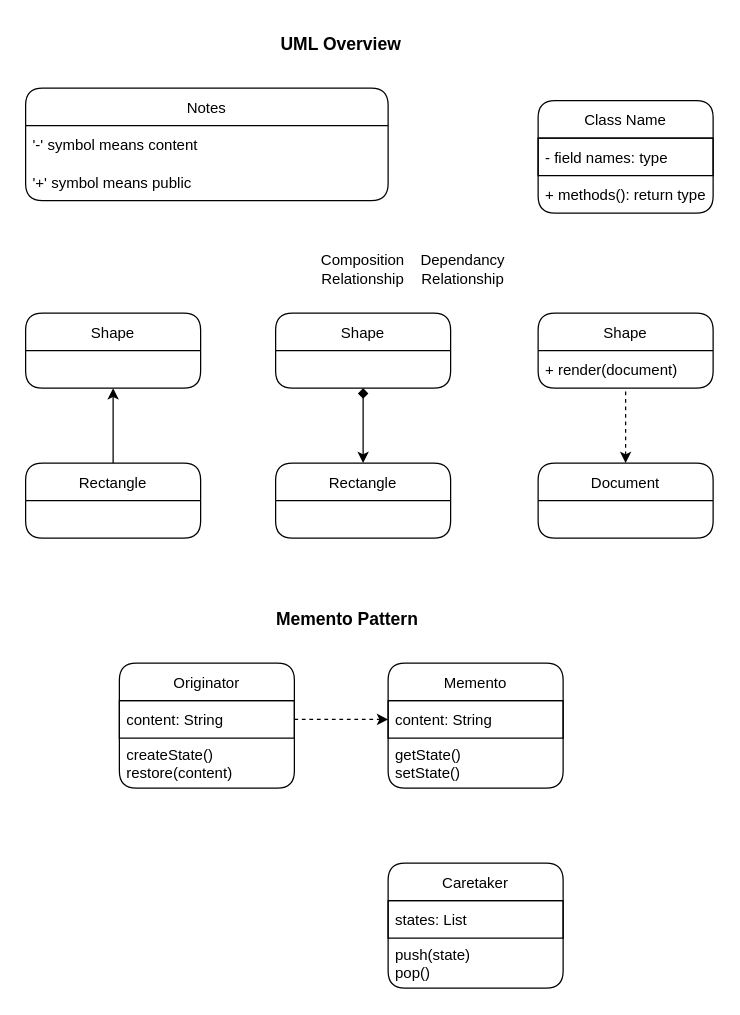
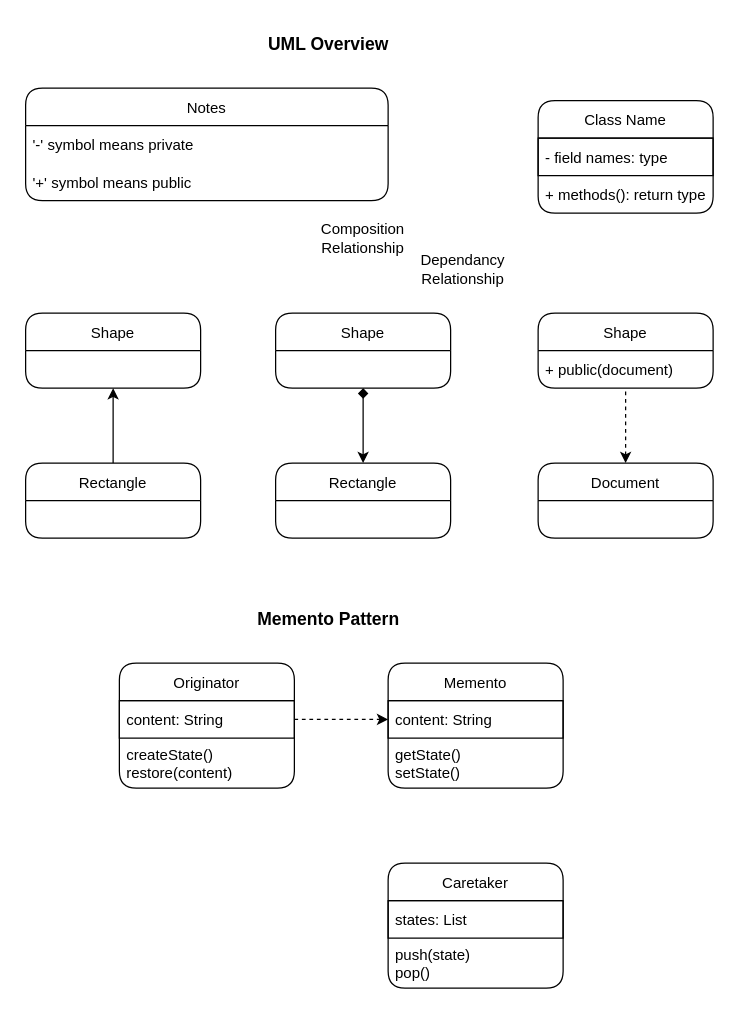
  <mxCell id="0" />
  <mxCell id="1" parent="0" />
  <mxCell id="2" value="Class Name" style="swimlane;fontStyle=0;childLayout=stackLayout;horizontal=1;startSize=30;horizontalStack=0;resizeParent=1;resizeParentMax=0;resizeLast=0;collapsible=1;marginBottom=0;rounded=1;" vertex="1" parent="1"><mxGeometry x="430" y="80" width="140" height="90" as="geometry" /></mxCell>
  <mxCell id="3" value="- field names: type" style="text;strokeColor=default;fillColor=none;align=left;verticalAlign=middle;spacingLeft=4;spacingRight=4;overflow=hidden;points=[[0,0.5],[1,0.5]];portConstraint=eastwest;rotatable=0;" vertex="1" parent="2"><mxGeometry y="30" width="140" height="30" as="geometry" /></mxCell>
  <mxCell id="4" value="+ methods(): return type" style="text;strokeColor=none;fillColor=none;align=left;verticalAlign=middle;spacingLeft=4;spacingRight=4;overflow=hidden;points=[[0,0.5],[1,0.5]];portConstraint=eastwest;rotatable=0;" vertex="1" parent="2"><mxGeometry y="60" width="140" height="30" as="geometry" /></mxCell>
  <mxCell id="5" value="Notes" style="swimlane;fontStyle=0;childLayout=stackLayout;horizontal=1;startSize=30;horizontalStack=0;resizeParent=1;resizeParentMax=0;resizeLast=0;collapsible=1;marginBottom=0;rounded=1;strokeColor=default;" vertex="1" parent="1"><mxGeometry x="20" y="70" width="290" height="90" as="geometry" /></mxCell>
- <mxCell id="6" value="'-' symbol means content" style="text;strokeColor=none;fillColor=none;align=left;verticalAlign=middle;spacingLeft=4;spacingRight=4;overflow=hidden;points=[[0,0.5],[1,0.5]];portConstraint=eastwest;rotatable=0;rounded=1;" vertex="1" parent="5"><mxGeometry y="30" width="290" height="30" as="geometry" /></mxCell>
+ <mxCell id="6" value="'-' symbol means private" style="text;strokeColor=none;fillColor=none;align=left;verticalAlign=middle;spacingLeft=4;spacingRight=4;overflow=hidden;points=[[0,0.5],[1,0.5]];portConstraint=eastwest;rotatable=0;rounded=1;" vertex="1" parent="5"><mxGeometry y="30" width="290" height="30" as="geometry" /></mxCell>
  <mxCell id="7" value="'+' symbol means public" style="text;strokeColor=none;fillColor=none;align=left;verticalAlign=middle;spacingLeft=4;spacingRight=4;overflow=hidden;points=[[0,0.5],[1,0.5]];portConstraint=eastwest;rotatable=0;rounded=1;" vertex="1" parent="5"><mxGeometry y="60" width="290" height="30" as="geometry" /></mxCell>
  <mxCell id="8" style="edgeStyle=orthogonalEdgeStyle;rounded=0;orthogonalLoop=1;jettySize=auto;html=1;entryX=0.5;entryY=1;entryDx=0;entryDy=0;" edge="1" parent="1" source="9" target="11"><mxGeometry relative="1" as="geometry" /></mxCell>
  <mxCell id="9" value="Rectangle" style="swimlane;fontStyle=0;childLayout=stackLayout;horizontal=1;startSize=30;horizontalStack=0;resizeParent=1;resizeParentMax=0;resizeLast=0;collapsible=1;marginBottom=0;rounded=1;strokeColor=default;" vertex="1" parent="1"><mxGeometry x="20" y="370" width="140" height="60" as="geometry" /></mxCell>
  <mxCell id="10" value=" " style="text;strokeColor=none;fillColor=none;align=left;verticalAlign=middle;spacingLeft=4;spacingRight=4;overflow=hidden;points=[[0,0.5],[1,0.5]];portConstraint=eastwest;rotatable=0;rounded=1;" vertex="1" parent="9"><mxGeometry y="30" width="140" height="30" as="geometry" /></mxCell>
  <mxCell id="11" value="Shape" style="swimlane;fontStyle=0;childLayout=stackLayout;horizontal=1;startSize=30;horizontalStack=0;resizeParent=1;resizeParentMax=0;resizeLast=0;collapsible=1;marginBottom=0;rounded=1;strokeColor=default;" vertex="1" parent="1"><mxGeometry x="20" y="250" width="140" height="60" as="geometry" /></mxCell>
  <mxCell id="12" value=" " style="text;strokeColor=none;fillColor=none;align=left;verticalAlign=middle;spacingLeft=4;spacingRight=4;overflow=hidden;points=[[0,0.5],[1,0.5]];portConstraint=eastwest;rotatable=0;rounded=1;" vertex="1" parent="11"><mxGeometry y="30" width="140" height="30" as="geometry" /></mxCell>
  <mxCell id="13" style="edgeStyle=orthogonalEdgeStyle;rounded=0;orthogonalLoop=1;jettySize=auto;html=1;entryX=0.5;entryY=1;entryDx=0;entryDy=0;startArrow=classic;startFill=1;endArrow=diamond;endFill=1;" edge="1" parent="1" source="14" target="16"><mxGeometry relative="1" as="geometry" /></mxCell>
  <mxCell id="14" value="Rectangle" style="swimlane;fontStyle=0;childLayout=stackLayout;horizontal=1;startSize=30;horizontalStack=0;resizeParent=1;resizeParentMax=0;resizeLast=0;collapsible=1;marginBottom=0;rounded=1;strokeColor=default;" vertex="1" parent="1"><mxGeometry x="220" y="370" width="140" height="60" as="geometry" /></mxCell>
  <mxCell id="15" value=" " style="text;strokeColor=none;fillColor=none;align=left;verticalAlign=middle;spacingLeft=4;spacingRight=4;overflow=hidden;points=[[0,0.5],[1,0.5]];portConstraint=eastwest;rotatable=0;rounded=1;" vertex="1" parent="14"><mxGeometry y="30" width="140" height="30" as="geometry" /></mxCell>
  <mxCell id="16" value="Shape" style="swimlane;fontStyle=0;childLayout=stackLayout;horizontal=1;startSize=30;horizontalStack=0;resizeParent=1;resizeParentMax=0;resizeLast=0;collapsible=1;marginBottom=0;rounded=1;strokeColor=default;" vertex="1" parent="1"><mxGeometry x="220" y="250" width="140" height="60" as="geometry" /></mxCell>
  <mxCell id="17" value=" " style="text;strokeColor=none;fillColor=none;align=left;verticalAlign=middle;spacingLeft=4;spacingRight=4;overflow=hidden;points=[[0,0.5],[1,0.5]];portConstraint=eastwest;rotatable=0;rounded=1;" vertex="1" parent="16"><mxGeometry y="30" width="140" height="30" as="geometry" /></mxCell>
- <mxCell id="18" value="Composition Relationship" style="text;html=1;strokeColor=none;fillColor=none;align=center;verticalAlign=middle;whiteSpace=wrap;rounded=0;" vertex="1" parent="1"><mxGeometry x="260" y="200" width="60" height="30" as="geometry" /></mxCell>
+ <mxCell id="18" value="Composition Relationship" style="text;html=1;strokeColor=none;fillColor=none;align=center;verticalAlign=middle;whiteSpace=wrap;rounded=0;" vertex="1" parent="1"><mxGeometry x="260" y="175" width="60" height="30" as="geometry" /></mxCell>
  <mxCell id="19" style="edgeStyle=orthogonalEdgeStyle;rounded=0;orthogonalLoop=1;jettySize=auto;html=1;entryX=0.5;entryY=1;entryDx=0;entryDy=0;startArrow=classic;startFill=1;endArrow=none;endFill=0;dashed=1;" edge="1" parent="1" source="20" target="22"><mxGeometry relative="1" as="geometry" /></mxCell>
  <mxCell id="20" value="Document" style="swimlane;fontStyle=0;childLayout=stackLayout;horizontal=1;startSize=30;horizontalStack=0;resizeParent=1;resizeParentMax=0;resizeLast=0;collapsible=1;marginBottom=0;rounded=1;strokeColor=default;" vertex="1" parent="1"><mxGeometry x="430" y="370" width="140" height="60" as="geometry" /></mxCell>
  <mxCell id="21" value=" " style="text;strokeColor=none;fillColor=none;align=left;verticalAlign=middle;spacingLeft=4;spacingRight=4;overflow=hidden;points=[[0,0.5],[1,0.5]];portConstraint=eastwest;rotatable=0;rounded=1;" vertex="1" parent="20"><mxGeometry y="30" width="140" height="30" as="geometry" /></mxCell>
  <mxCell id="22" value="Shape" style="swimlane;fontStyle=0;childLayout=stackLayout;horizontal=1;startSize=30;horizontalStack=0;resizeParent=1;resizeParentMax=0;resizeLast=0;collapsible=1;marginBottom=0;rounded=1;strokeColor=default;" vertex="1" parent="1"><mxGeometry x="430" y="250" width="140" height="60" as="geometry" /></mxCell>
- <mxCell id="23" value="+ render(document)" style="text;strokeColor=none;fillColor=none;align=left;verticalAlign=middle;spacingLeft=4;spacingRight=4;overflow=hidden;points=[[0,0.5],[1,0.5]];portConstraint=eastwest;rotatable=0;rounded=1;" vertex="1" parent="22"><mxGeometry y="30" width="140" height="30" as="geometry" /></mxCell>
+ <mxCell id="23" value="+ public(document)" style="text;strokeColor=none;fillColor=none;align=left;verticalAlign=middle;spacingLeft=4;spacingRight=4;overflow=hidden;points=[[0,0.5],[1,0.5]];portConstraint=eastwest;rotatable=0;rounded=1;" vertex="1" parent="22"><mxGeometry y="30" width="140" height="30" as="geometry" /></mxCell>
  <mxCell id="24" value="Dependancy Relationship" style="text;html=1;strokeColor=none;fillColor=none;align=center;verticalAlign=middle;whiteSpace=wrap;rounded=0;" vertex="1" parent="1"><mxGeometry x="340" y="200" width="60" height="30" as="geometry" /></mxCell>
  <mxCell id="25" value="Originator" style="swimlane;fontStyle=0;childLayout=stackLayout;horizontal=1;startSize=30;horizontalStack=0;resizeParent=1;resizeParentMax=0;resizeLast=0;collapsible=1;marginBottom=0;rounded=1;" vertex="1" parent="1"><mxGeometry x="95" y="530" width="140" height="100" as="geometry" /></mxCell>
  <mxCell id="26" value="content: String" style="text;strokeColor=default;fillColor=none;align=left;verticalAlign=middle;spacingLeft=4;spacingRight=4;overflow=hidden;points=[[0,0.5],[1,0.5]];portConstraint=eastwest;rotatable=0;" vertex="1" parent="25"><mxGeometry y="30" width="140" height="30" as="geometry" /></mxCell>
  <mxCell id="27" value="createState()&#10;restore(content)" style="text;strokeColor=none;fillColor=none;align=left;verticalAlign=middle;spacingLeft=4;spacingRight=4;overflow=hidden;points=[[0,0.5],[1,0.5]];portConstraint=eastwest;rotatable=0;" vertex="1" parent="25"><mxGeometry y="60" width="140" height="40" as="geometry" /></mxCell>
- <mxCell id="28" value="&lt;font style=&quot;font-size: 14px;&quot;&gt;&lt;b&gt;Memento Pattern&lt;/b&gt;&lt;/font&gt;" style="text;html=1;strokeColor=none;fillColor=none;align=center;verticalAlign=middle;whiteSpace=wrap;rounded=0;" vertex="1" parent="1"><mxGeometry x="195" y="480" width="165" height="30" as="geometry" /></mxCell>
+ <mxCell id="28" value="&lt;font style=&quot;font-size: 14px;&quot;&gt;&lt;b&gt;Memento Pattern&lt;/b&gt;&lt;/font&gt;" style="text;html=1;strokeColor=none;fillColor=none;align=center;verticalAlign=middle;whiteSpace=wrap;rounded=0;" vertex="1" parent="1"><mxGeometry x="180" y="480" width="165" height="30" as="geometry" /></mxCell>
  <mxCell id="29" value="Memento" style="swimlane;fontStyle=0;childLayout=stackLayout;horizontal=1;startSize=30;horizontalStack=0;resizeParent=1;resizeParentMax=0;resizeLast=0;collapsible=1;marginBottom=0;rounded=1;" vertex="1" parent="1"><mxGeometry x="310" y="530" width="140" height="100" as="geometry" /></mxCell>
  <mxCell id="30" value="content: String" style="text;strokeColor=default;fillColor=none;align=left;verticalAlign=middle;spacingLeft=4;spacingRight=4;overflow=hidden;points=[[0,0.5],[1,0.5]];portConstraint=eastwest;rotatable=0;" vertex="1" parent="29"><mxGeometry y="30" width="140" height="30" as="geometry" /></mxCell>
  <mxCell id="31" value="getState()&#10;setState()" style="text;strokeColor=none;fillColor=none;align=left;verticalAlign=middle;spacingLeft=4;spacingRight=4;overflow=hidden;points=[[0,0.5],[1,0.5]];portConstraint=eastwest;rotatable=0;" vertex="1" parent="29"><mxGeometry y="60" width="140" height="40" as="geometry" /></mxCell>
  <mxCell id="32" style="edgeStyle=orthogonalEdgeStyle;rounded=0;orthogonalLoop=1;jettySize=auto;html=1;entryX=0;entryY=0.5;entryDx=0;entryDy=0;fontSize=14;startArrow=none;startFill=0;endArrow=classic;endFill=1;dashed=1;" edge="1" parent="1" source="26" target="30"><mxGeometry relative="1" as="geometry" /></mxCell>
  <mxCell id="33" value="Caretaker" style="swimlane;fontStyle=0;childLayout=stackLayout;horizontal=1;startSize=30;horizontalStack=0;resizeParent=1;resizeParentMax=0;resizeLast=0;collapsible=1;marginBottom=0;rounded=1;" vertex="1" parent="1"><mxGeometry x="310" y="690" width="140" height="100" as="geometry" /></mxCell>
  <mxCell id="34" value="states: List" style="text;strokeColor=default;fillColor=none;align=left;verticalAlign=middle;spacingLeft=4;spacingRight=4;overflow=hidden;points=[[0,0.5],[1,0.5]];portConstraint=eastwest;rotatable=0;" vertex="1" parent="33"><mxGeometry y="30" width="140" height="30" as="geometry" /></mxCell>
  <mxCell id="35" value="push(state)&#10;pop()" style="text;strokeColor=none;fillColor=none;align=left;verticalAlign=middle;spacingLeft=4;spacingRight=4;overflow=hidden;points=[[0,0.5],[1,0.5]];portConstraint=eastwest;rotatable=0;" vertex="1" parent="33"><mxGeometry y="60" width="140" height="40" as="geometry" /></mxCell>
- <mxCell id="36" value="&lt;font style=&quot;font-size: 14px;&quot;&gt;&lt;b&gt;UML Overview&lt;/b&gt;&lt;/font&gt;" style="text;html=1;strokeColor=none;fillColor=none;align=center;verticalAlign=middle;whiteSpace=wrap;rounded=0;" vertex="1" parent="1"><mxGeometry x="190" y="20" width="165" height="30" as="geometry" /></mxCell>
+ <mxCell id="36" value="&lt;font style=&quot;font-size: 14px;&quot;&gt;&lt;b&gt;UML Overview&lt;/b&gt;&lt;/font&gt;" style="text;html=1;strokeColor=none;fillColor=none;align=center;verticalAlign=middle;whiteSpace=wrap;rounded=0;" vertex="1" parent="1"><mxGeometry x="180" y="20" width="165" height="30" as="geometry" /></mxCell>
